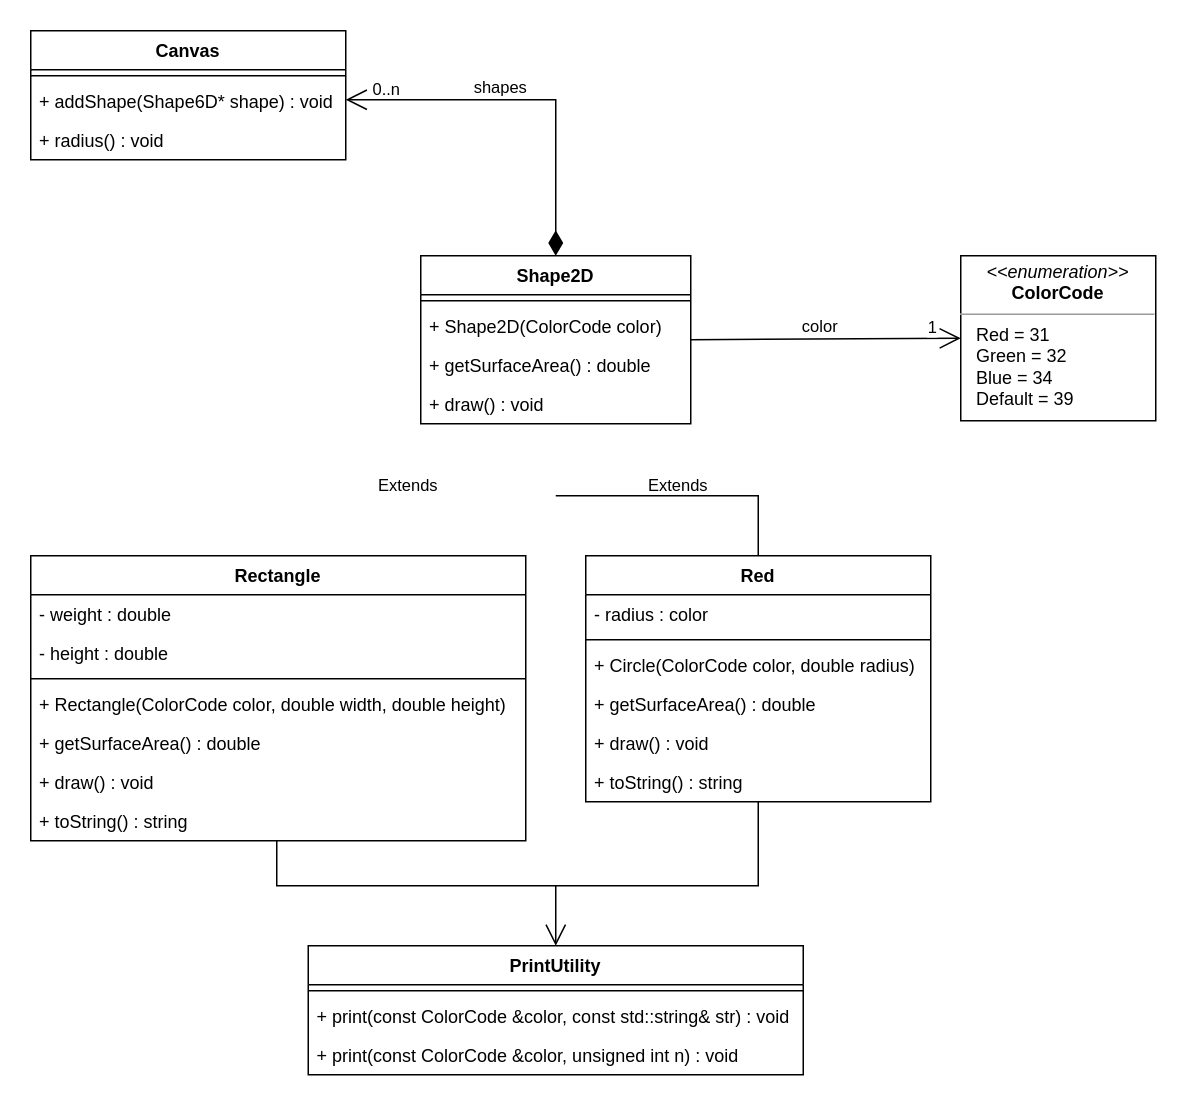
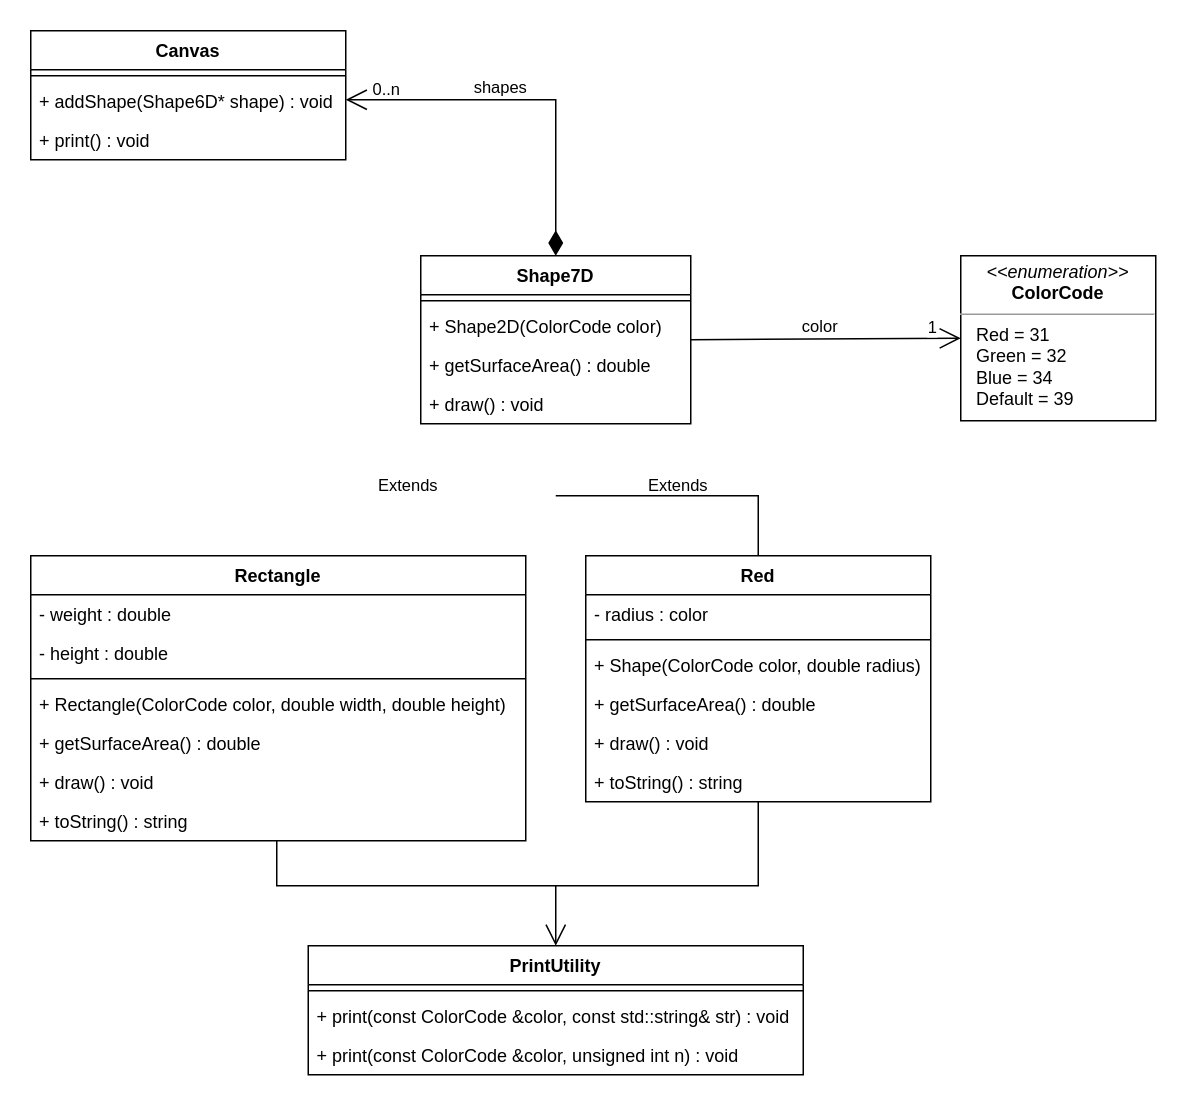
  <mxCell id="0" />
  <mxCell id="1" parent="0" />
  <mxCell id="2" value="Canvas" style="swimlane;fontStyle=1;align=center;verticalAlign=top;childLayout=stackLayout;horizontal=1;startSize=26;horizontalStack=0;resizeParent=1;resizeParentMax=0;resizeLast=0;collapsible=1;marginBottom=0;" vertex="1" parent="1"><mxGeometry x="20" y="20" width="210" height="86" as="geometry" /></mxCell>
  <mxCell id="3" value="" style="line;strokeWidth=1;fillColor=none;align=left;verticalAlign=middle;spacingTop=-1;spacingLeft=3;spacingRight=3;rotatable=0;labelPosition=right;points=[];portConstraint=eastwest;" vertex="1" parent="2"><mxGeometry y="26" width="210" height="8" as="geometry" /></mxCell>
  <mxCell id="4" value="+ addShape(Shape6D* shape) : void" style="text;strokeColor=none;fillColor=none;align=left;verticalAlign=top;spacingLeft=4;spacingRight=4;overflow=hidden;rotatable=0;points=[[0,0.5],[1,0.5]];portConstraint=eastwest;" vertex="1" parent="2"><mxGeometry y="34" width="210" height="26" as="geometry" /></mxCell>
- <mxCell id="5" value="+ radius() : void" style="text;strokeColor=none;fillColor=none;align=left;verticalAlign=top;spacingLeft=4;spacingRight=4;overflow=hidden;rotatable=0;points=[[0,0.5],[1,0.5]];portConstraint=eastwest;" vertex="1" parent="2"><mxGeometry y="60" width="210" height="26" as="geometry" /></mxCell>
+ <mxCell id="5" value="+ print() : void" style="text;strokeColor=none;fillColor=none;align=left;verticalAlign=top;spacingLeft=4;spacingRight=4;overflow=hidden;rotatable=0;points=[[0,0.5],[1,0.5]];portConstraint=eastwest;" vertex="1" parent="2"><mxGeometry y="60" width="210" height="26" as="geometry" /></mxCell>
  <mxCell id="6" value="Rectangle" style="swimlane;fontStyle=1;align=center;verticalAlign=top;childLayout=stackLayout;horizontal=1;startSize=26;horizontalStack=0;resizeParent=1;resizeParentMax=0;resizeLast=0;collapsible=1;marginBottom=0;" vertex="1" parent="1"><mxGeometry x="20" y="370" width="330" height="190" as="geometry" /></mxCell>
  <mxCell id="7" value="- weight : double" style="text;strokeColor=none;fillColor=none;align=left;verticalAlign=top;spacingLeft=4;spacingRight=4;overflow=hidden;rotatable=0;points=[[0,0.5],[1,0.5]];portConstraint=eastwest;" vertex="1" parent="6"><mxGeometry y="26" width="330" height="26" as="geometry" /></mxCell>
  <mxCell id="8" value="- height : double" style="text;strokeColor=none;fillColor=none;align=left;verticalAlign=top;spacingLeft=4;spacingRight=4;overflow=hidden;rotatable=0;points=[[0,0.5],[1,0.5]];portConstraint=eastwest;" vertex="1" parent="6"><mxGeometry y="52" width="330" height="26" as="geometry" /></mxCell>
  <mxCell id="9" value="" style="line;strokeWidth=1;fillColor=none;align=left;verticalAlign=middle;spacingTop=-1;spacingLeft=3;spacingRight=3;rotatable=0;labelPosition=right;points=[];portConstraint=eastwest;" vertex="1" parent="6"><mxGeometry y="78" width="330" height="8" as="geometry" /></mxCell>
  <mxCell id="10" value="+ Rectangle(ColorCode color, double width, double height)" style="text;strokeColor=none;fillColor=none;align=left;verticalAlign=top;spacingLeft=4;spacingRight=4;overflow=hidden;rotatable=0;points=[[0,0.5],[1,0.5]];portConstraint=eastwest;" vertex="1" parent="6"><mxGeometry y="86" width="330" height="26" as="geometry" /></mxCell>
  <mxCell id="11" value="+ getSurfaceArea() : double" style="text;strokeColor=none;fillColor=none;align=left;verticalAlign=top;spacingLeft=4;spacingRight=4;overflow=hidden;rotatable=0;points=[[0,0.5],[1,0.5]];portConstraint=eastwest;" vertex="1" parent="6"><mxGeometry y="112" width="330" height="26" as="geometry" /></mxCell>
  <mxCell id="12" value="+ draw() : void" style="text;strokeColor=none;fillColor=none;align=left;verticalAlign=top;spacingLeft=4;spacingRight=4;overflow=hidden;rotatable=0;points=[[0,0.5],[1,0.5]];portConstraint=eastwest;" vertex="1" parent="6"><mxGeometry y="138" width="330" height="26" as="geometry" /></mxCell>
  <mxCell id="13" value="+ toString() : string" style="text;strokeColor=none;fillColor=none;align=left;verticalAlign=top;spacingLeft=4;spacingRight=4;overflow=hidden;rotatable=0;points=[[0,0.5],[1,0.5]];portConstraint=eastwest;" vertex="1" parent="6"><mxGeometry y="164" width="330" height="26" as="geometry" /></mxCell>
  <mxCell id="14" value="Red" style="swimlane;fontStyle=1;align=center;verticalAlign=top;childLayout=stackLayout;horizontal=1;startSize=26;horizontalStack=0;resizeParent=1;resizeParentMax=0;resizeLast=0;collapsible=1;marginBottom=0;" vertex="1" parent="1"><mxGeometry x="390" y="370" width="230" height="164" as="geometry" /></mxCell>
  <mxCell id="15" value="- radius : color" style="text;strokeColor=none;fillColor=none;align=left;verticalAlign=top;spacingLeft=4;spacingRight=4;overflow=hidden;rotatable=0;points=[[0,0.5],[1,0.5]];portConstraint=eastwest;" vertex="1" parent="14"><mxGeometry y="26" width="230" height="26" as="geometry" /></mxCell>
  <mxCell id="16" value="" style="line;strokeWidth=1;fillColor=none;align=left;verticalAlign=middle;spacingTop=-1;spacingLeft=3;spacingRight=3;rotatable=0;labelPosition=right;points=[];portConstraint=eastwest;" vertex="1" parent="14"><mxGeometry y="52" width="230" height="8" as="geometry" /></mxCell>
- <mxCell id="17" value="+ Circle(ColorCode color, double radius)" style="text;strokeColor=none;fillColor=none;align=left;verticalAlign=top;spacingLeft=4;spacingRight=4;overflow=hidden;rotatable=0;points=[[0,0.5],[1,0.5]];portConstraint=eastwest;" vertex="1" parent="14"><mxGeometry y="60" width="230" height="26" as="geometry" /></mxCell>
+ <mxCell id="17" value="+ Shape(ColorCode color, double radius)" style="text;strokeColor=none;fillColor=none;align=left;verticalAlign=top;spacingLeft=4;spacingRight=4;overflow=hidden;rotatable=0;points=[[0,0.5],[1,0.5]];portConstraint=eastwest;" vertex="1" parent="14"><mxGeometry y="60" width="230" height="26" as="geometry" /></mxCell>
  <mxCell id="18" value="+ getSurfaceArea() : double" style="text;strokeColor=none;fillColor=none;align=left;verticalAlign=top;spacingLeft=4;spacingRight=4;overflow=hidden;rotatable=0;points=[[0,0.5],[1,0.5]];portConstraint=eastwest;" vertex="1" parent="14"><mxGeometry y="86" width="230" height="26" as="geometry" /></mxCell>
  <mxCell id="19" value="+ draw() : void" style="text;strokeColor=none;fillColor=none;align=left;verticalAlign=top;spacingLeft=4;spacingRight=4;overflow=hidden;rotatable=0;points=[[0,0.5],[1,0.5]];portConstraint=eastwest;" vertex="1" parent="14"><mxGeometry y="112" width="230" height="26" as="geometry" /></mxCell>
  <mxCell id="20" value="+ toString() : string" style="text;strokeColor=none;fillColor=none;align=left;verticalAlign=top;spacingLeft=4;spacingRight=4;overflow=hidden;rotatable=0;points=[[0,0.5],[1,0.5]];portConstraint=eastwest;" vertex="1" parent="14"><mxGeometry y="138" width="230" height="26" as="geometry" /></mxCell>
- <mxCell id="21" value="Shape2D" style="swimlane;fontStyle=1;align=center;verticalAlign=top;childLayout=stackLayout;horizontal=1;startSize=26;horizontalStack=0;resizeParent=1;resizeParentMax=0;resizeLast=0;collapsible=1;marginBottom=0;" vertex="1" parent="1"><mxGeometry x="280" y="170" width="180" height="112" as="geometry" /></mxCell>
+ <mxCell id="21" value="Shape7D" style="swimlane;fontStyle=1;align=center;verticalAlign=top;childLayout=stackLayout;horizontal=1;startSize=26;horizontalStack=0;resizeParent=1;resizeParentMax=0;resizeLast=0;collapsible=1;marginBottom=0;" vertex="1" parent="1"><mxGeometry x="280" y="170" width="180" height="112" as="geometry" /></mxCell>
  <mxCell id="22" value="" style="line;strokeWidth=1;fillColor=none;align=left;verticalAlign=middle;spacingTop=-1;spacingLeft=3;spacingRight=3;rotatable=0;labelPosition=right;points=[];portConstraint=eastwest;" vertex="1" parent="21"><mxGeometry y="26" width="180" height="8" as="geometry" /></mxCell>
  <mxCell id="23" value="+ Shape2D(ColorCode color)" style="text;strokeColor=none;fillColor=none;align=left;verticalAlign=top;spacingLeft=4;spacingRight=4;overflow=hidden;rotatable=0;points=[[0,0.5],[1,0.5]];portConstraint=eastwest;" vertex="1" parent="21"><mxGeometry y="34" width="180" height="26" as="geometry" /></mxCell>
  <mxCell id="24" value="+ getSurfaceArea() : double" style="text;strokeColor=none;fillColor=none;align=left;verticalAlign=top;spacingLeft=4;spacingRight=4;overflow=hidden;rotatable=0;points=[[0,0.5],[1,0.5]];portConstraint=eastwest;" vertex="1" parent="21"><mxGeometry y="60" width="180" height="26" as="geometry" /></mxCell>
  <mxCell id="25" value="+ draw() : void" style="text;strokeColor=none;fillColor=none;align=left;verticalAlign=top;spacingLeft=4;spacingRight=4;overflow=hidden;rotatable=0;points=[[0,0.5],[1,0.5]];portConstraint=eastwest;" vertex="1" parent="21"><mxGeometry y="86" width="180" height="26" as="geometry" /></mxCell>
  <mxCell id="26" value="&lt;p style=&quot;margin: 0px ; margin-top: 4px ; text-align: center&quot;&gt;&lt;i&gt;&amp;lt;&amp;lt;enumeration&amp;gt;&amp;gt;&lt;/i&gt;&lt;br&gt;&lt;b&gt;ColorCode&lt;/b&gt;&lt;/p&gt;&lt;hr size=&quot;1&quot;&gt;&lt;p style=&quot;margin: 0px ; margin-left: 4px&quot;&gt;&amp;nbsp; Red = 31&lt;/p&gt;&lt;p style=&quot;margin: 0px ; margin-left: 4px&quot;&gt;&amp;nbsp; Green = 32&lt;/p&gt;&lt;p style=&quot;margin: 0px ; margin-left: 4px&quot;&gt;&amp;nbsp; Blue = 34&lt;/p&gt;&lt;p style=&quot;margin: 0px ; margin-left: 4px&quot;&gt;&amp;nbsp; Default = 39&lt;br&gt;&lt;/p&gt;&lt;p style=&quot;margin: 0px ; margin-left: 4px&quot;&gt;&lt;br&gt;&lt;/p&gt;" style="verticalAlign=top;align=left;overflow=fill;fontSize=12;fontFamily=Helvetica;html=1;" vertex="1" parent="1"><mxGeometry x="640" y="170" width="130" height="110" as="geometry" /></mxCell>
  <mxCell id="27" value="" style="endArrow=open;endFill=1;endSize=12;html=1;rounded=0;exitX=1;exitY=0.5;exitDx=0;exitDy=0;entryX=0;entryY=0.5;entryDx=0;entryDy=0;" edge="1" parent="1" source="21" target="26"><mxGeometry width="160" relative="1" as="geometry"><mxPoint x="310" y="360" as="sourcePoint" /><mxPoint x="470" y="360" as="targetPoint" /></mxGeometry></mxCell>
  <mxCell id="28" value="1" style="edgeLabel;html=1;align=center;verticalAlign=middle;resizable=0;points=[];" vertex="1" connectable="0" parent="27"><mxGeometry x="0.79" y="3" relative="1" as="geometry"><mxPoint y="-5" as="offset" /></mxGeometry></mxCell>
  <mxCell id="29" value="color" style="edgeLabel;html=1;align=center;verticalAlign=middle;resizable=0;points=[];" vertex="1" connectable="0" parent="27"><mxGeometry x="-0.143" y="-1" relative="1" as="geometry"><mxPoint x="8" y="-10" as="offset" /></mxGeometry></mxCell>
  <mxCell id="30" value="" style="endArrow=none;html=1;rounded=0;exitX=0.5;exitY=0;exitDx=0;exitDy=0;" edge="1" parent="1" source="14"><mxGeometry width="50" height="50" relative="1" as="geometry"><mxPoint x="550" y="330" as="sourcePoint" /><mxPoint x="370" y="330" as="targetPoint" /><Array as="points"><mxPoint x="505" y="330" /></Array></mxGeometry></mxCell>
  <mxCell id="31" value="PrintUtility" style="swimlane;fontStyle=1;align=center;verticalAlign=top;childLayout=stackLayout;horizontal=1;startSize=26;horizontalStack=0;resizeParent=1;resizeParentMax=0;resizeLast=0;collapsible=1;marginBottom=0;" vertex="1" parent="1"><mxGeometry x="205" y="630" width="330" height="86" as="geometry" /></mxCell>
  <mxCell id="32" value="" style="line;strokeWidth=1;fillColor=none;align=left;verticalAlign=middle;spacingTop=-1;spacingLeft=3;spacingRight=3;rotatable=0;labelPosition=right;points=[];portConstraint=eastwest;" vertex="1" parent="31"><mxGeometry y="26" width="330" height="8" as="geometry" /></mxCell>
  <mxCell id="33" value="+ print(const ColorCode &amp;color, const std::string&amp; str) : void" style="text;strokeColor=none;fillColor=none;align=left;verticalAlign=top;spacingLeft=4;spacingRight=4;overflow=hidden;rotatable=0;points=[[0,0.5],[1,0.5]];portConstraint=eastwest;" vertex="1" parent="31"><mxGeometry y="34" width="330" height="26" as="geometry" /></mxCell>
  <mxCell id="34" value="+ print(const ColorCode &amp;color, unsigned int n) : void" style="text;strokeColor=none;fillColor=none;align=left;verticalAlign=top;spacingLeft=4;spacingRight=4;overflow=hidden;rotatable=0;points=[[0,0.5],[1,0.5]];portConstraint=eastwest;" vertex="1" parent="31"><mxGeometry y="60" width="330" height="26" as="geometry" /></mxCell>
  <mxCell id="35" value="" style="endArrow=open;html=1;endSize=12;startArrow=diamondThin;startSize=14;startFill=1;edgeStyle=orthogonalEdgeStyle;align=left;verticalAlign=bottom;rounded=0;exitX=0.5;exitY=0;exitDx=0;exitDy=0;entryX=1;entryY=0.5;entryDx=0;entryDy=0;" edge="1" parent="1"><mxGeometry x="0.836" y="-6" relative="1" as="geometry"><mxPoint x="370" y="170" as="sourcePoint" /><mxPoint x="230" y="66" as="targetPoint" /><Array as="points"><mxPoint x="370" y="66" /></Array><mxPoint as="offset" /></mxGeometry></mxCell>
  <mxCell id="36" value="shapes" style="edgeLabel;html=1;align=center;verticalAlign=middle;resizable=0;points=[];" vertex="1" connectable="0" parent="35"><mxGeometry x="0.163" relative="1" as="geometry"><mxPoint y="-9" as="offset" /></mxGeometry></mxCell>
  <mxCell id="37" value="0..n" style="edgeLabel;html=1;align=center;verticalAlign=middle;resizable=0;points=[];" vertex="1" connectable="0" parent="35"><mxGeometry x="0.869" y="-1" relative="1" as="geometry"><mxPoint x="10" y="-7" as="offset" /></mxGeometry></mxCell>
  <mxCell id="38" value="&lt;span style=&quot;color: rgb(0, 0, 0); font-family: helvetica; font-size: 11px; font-style: normal; font-weight: 400; letter-spacing: normal; text-align: center; text-indent: 0px; text-transform: none; word-spacing: 0px; background-color: rgb(255, 255, 255); display: inline; float: none;&quot;&gt;Extends&lt;/span&gt;" style="text;whiteSpace=wrap;html=1;" vertex="1" parent="1"><mxGeometry x="430" y="309" width="70" height="30" as="geometry" /></mxCell>
  <mxCell id="39" value="&lt;span style=&quot;color: rgb(0, 0, 0); font-family: helvetica; font-size: 11px; font-style: normal; font-weight: 400; letter-spacing: normal; text-align: center; text-indent: 0px; text-transform: none; word-spacing: 0px; background-color: rgb(255, 255, 255); display: inline; float: none;&quot;&gt;Extends&lt;/span&gt;" style="text;whiteSpace=wrap;html=1;" vertex="1" parent="1"><mxGeometry x="250" y="309" width="70" height="30" as="geometry" /></mxCell>
  <mxCell id="40" value="" style="endArrow=open;endFill=1;endSize=12;html=1;rounded=0;exitX=0.497;exitY=1;exitDx=0;exitDy=0;exitPerimeter=0;entryX=0.5;entryY=0;entryDx=0;entryDy=0;" edge="1" parent="1" source="13" target="31"><mxGeometry width="160" relative="1" as="geometry"><mxPoint x="190" y="380" as="sourcePoint" /><mxPoint x="350" y="380" as="targetPoint" /><Array as="points"><mxPoint x="184" y="590" /><mxPoint x="370" y="590" /></Array></mxGeometry></mxCell>
  <mxCell id="41" value="" style="endArrow=none;html=1;rounded=0;exitX=0.5;exitY=1;exitDx=0;exitDy=0;" edge="1" parent="1" source="14"><mxGeometry width="50" height="50" relative="1" as="geometry"><mxPoint x="505" y="630" as="sourcePoint" /><mxPoint x="370" y="590" as="targetPoint" /><Array as="points"><mxPoint x="505" y="590" /></Array></mxGeometry></mxCell>
